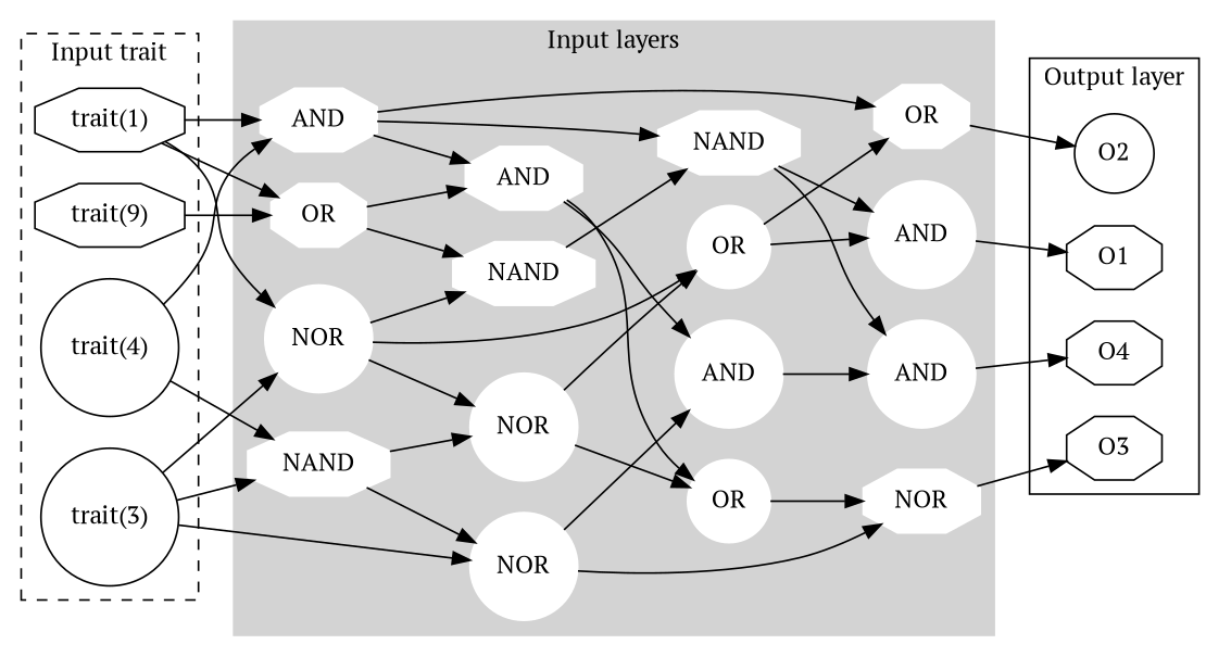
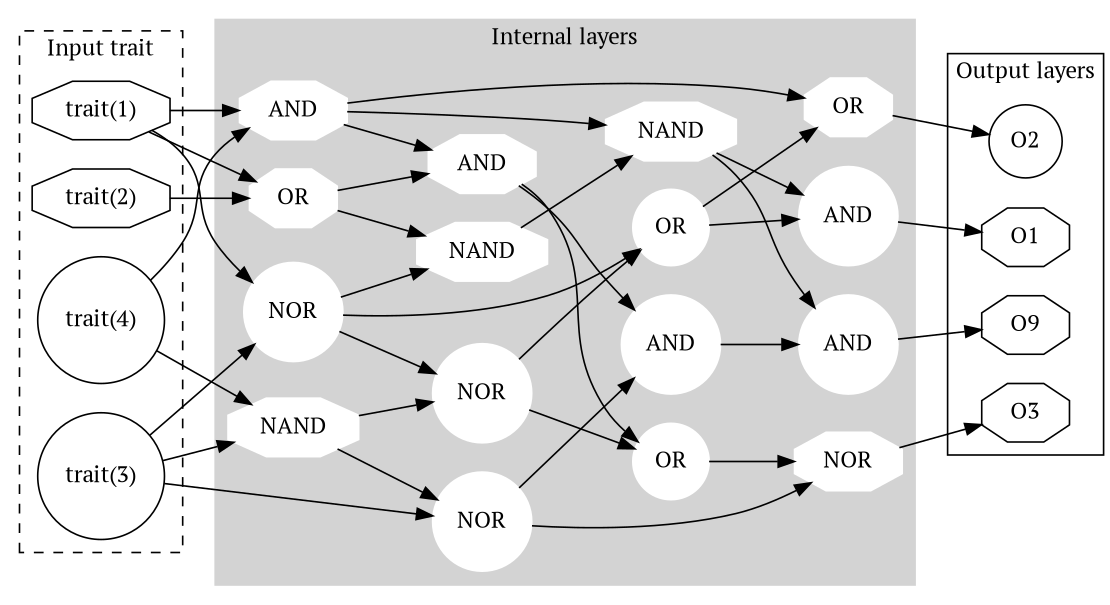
  digraph {
    fontname="PT Serif"
    rankdir=LR
    node [fontname="PT Serif" shape=octagon color=white style=filled]
    edge [fontname="PT Serif"]
    n1 [label="trait(4)" shape=circle color="" style=""]
    n2 [label="trait(3)" shape=circle color="" style=""]
-   n3 [label="trait(9)" color="" style=""]
+   n3 [label="trait(2)" color="" style=""]
    n4 [label="trait(1)" color="" style=""]
    n5 [label=NAND]
    n6 [label=AND]
    n7 [label=NOR shape=circle]
    n8 [label=NOR shape=circle]
    n9 [label=OR]
    n10 [label=NOR shape=circle]
    n11 [label=AND]
    n12 [label=NAND]
    n13 [label=OR]
    n14 [label=NAND]
    n15 [label=OR shape=circle]
    n16 [label=AND shape=circle]
    n17 [label=OR shape=circle]
    n18 [label=NOR]
    n19 [label=AND shape=circle]
    n20 [label=AND shape=circle]
    n21 [label=O1 color="" style=""]
-   n22 [label=O4 color="" style=""]
+   n22 [label=O9 color="" style=""]
    n23 [label=O3 color="" style=""]
    n24 [label=O2 shape=circle color="" style=""]
    subgraph cluster_1 {
      label="Input trait"
      style=dashed
      n1
      n2
      n3
      n4
    }
    subgraph cluster_2 {
      color=lightgrey
-     label="Input layers"
+     label="Internal layers"
      style=filled
      n5
      n6
      n7
      n8
      n9
      n10
      n11
      n12
      n13
      n14
      n15
      n16
      n17
      n18
      n19
      n20
    }
    subgraph cluster_3 {
-     label="Output layer"
+     label="Output layers"
      n21
      n22
      n23
      n24
    }
    n1 -> n5
    n1 -> n6
    n2 -> n5
    n2 -> n7
    n2 -> n8
    n3 -> n9
    n4 -> n6
    n4 -> n7
    n4 -> n9
    n5 -> n8
    n5 -> n10
    n6 -> n11
    n6 -> n12
    n6 -> n13
    n7 -> n10
    n7 -> n14
    n7 -> n15
    n8 -> n16
    n8 -> n18
    n9 -> n11
    n9 -> n14
    n10 -> n15
    n10 -> n17
    n11 -> n16
    n11 -> n17
    n12 -> n19
    n12 -> n20
    n13 -> n24
    n14 -> n12
    n15 -> n13
    n15 -> n19
    n16 -> n20
    n17 -> n18
    n18 -> n23
    n19 -> n21
    n20 -> n22
  }
